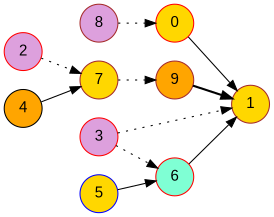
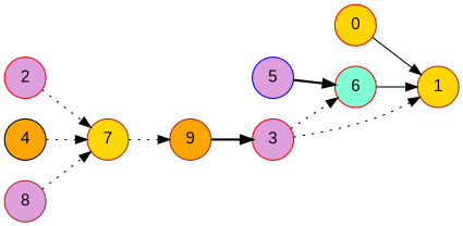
  digraph {
    fontname="Liberation Sans"
    rankdir=LR
    node [color=brown fillcolor=plum fontname="Liberation Sans" shape=circle style=filled]
    edge [fontname="Liberation Sans" style=dotted]
    1 [fillcolor=gold]
    0 [color=red fillcolor=gold]
    2 [color=red]
    7 [fillcolor=gold]
    9 [fillcolor=orange]
    3 [color=red]
    6 [color=red fillcolor=aquamarine]
    4 [color=black fillcolor=orange]
-   5 [color=blue fillcolor=gold]
+   5 [color=blue]
    8
    0 -> 1 [style=solid]
    2 -> 7
    7 -> 9
-   9 -> 1 [style=bold]
+   9 -> 3 [style=bold]
    3 -> 1
    3 -> 6
    6 -> 1 [style=solid]
-   4 -> 7 [style=solid]
-   5 -> 6 [style=solid]
-   8 -> 0
+   4 -> 7
+   5 -> 6 [style=bold]
+   8 -> 7
  }
